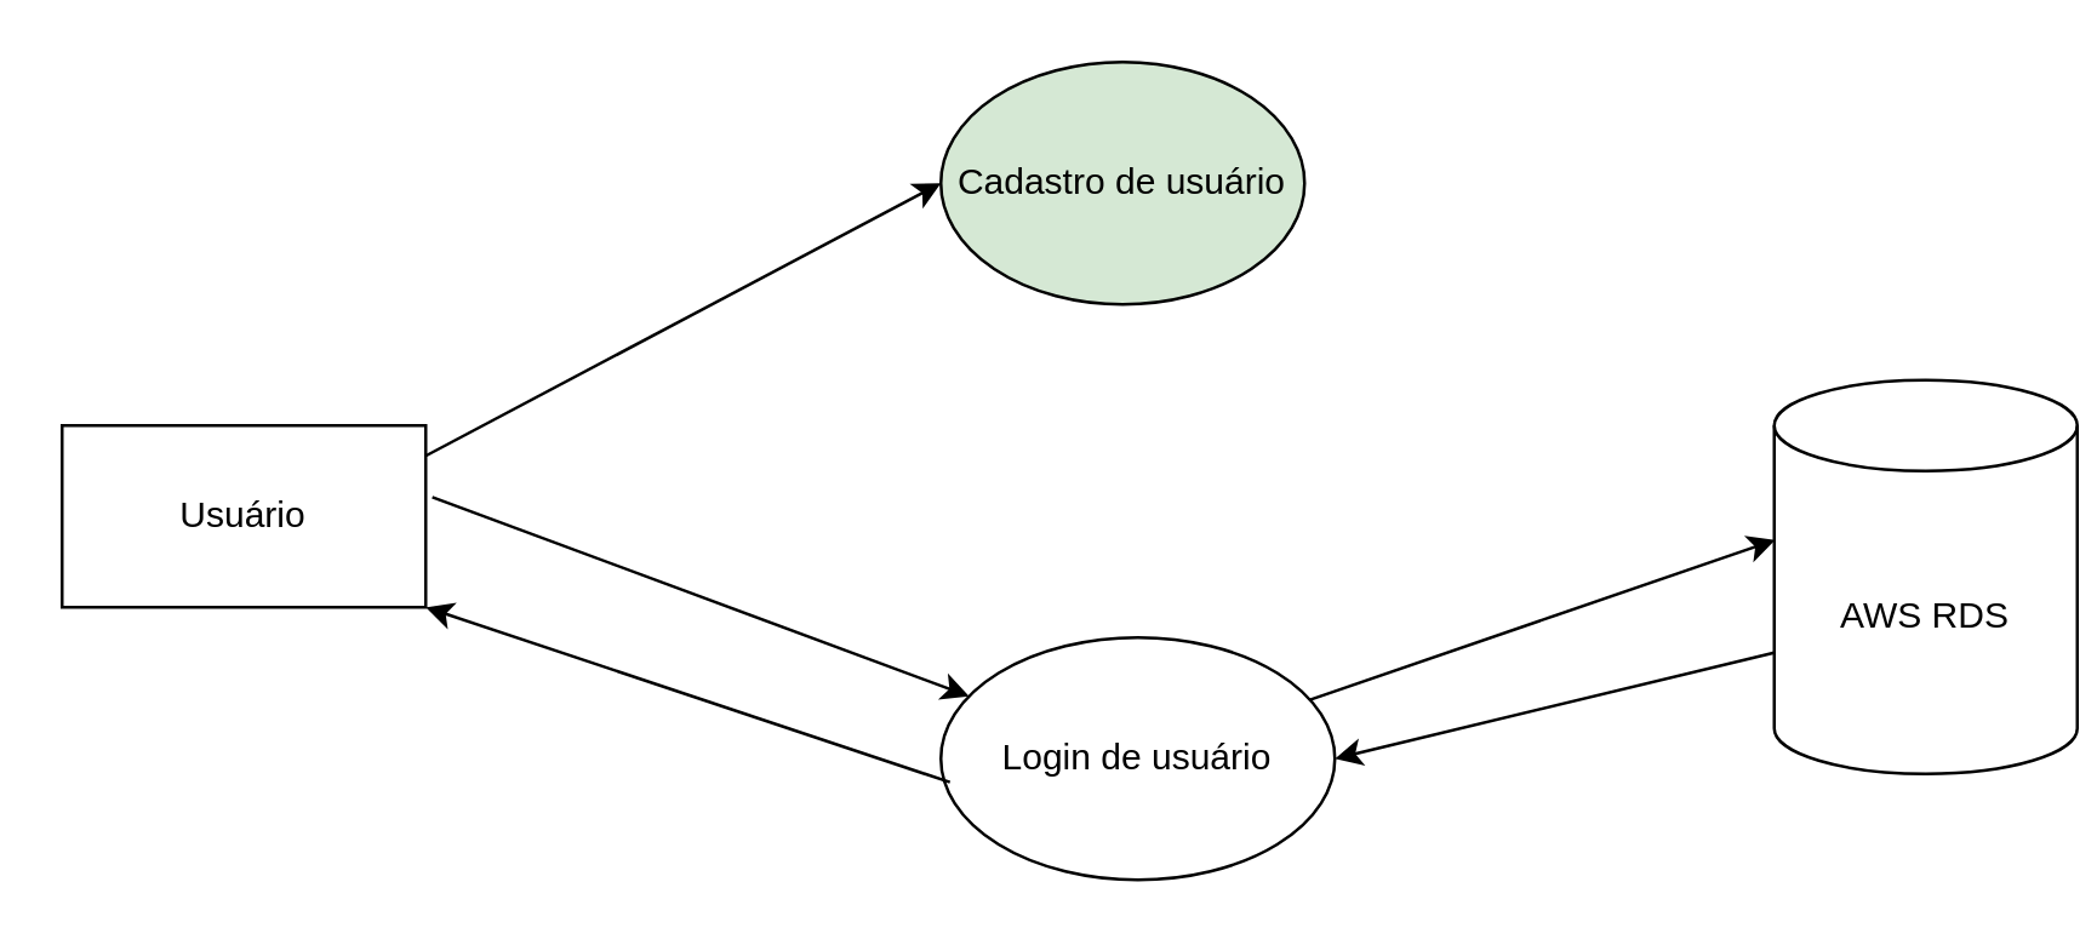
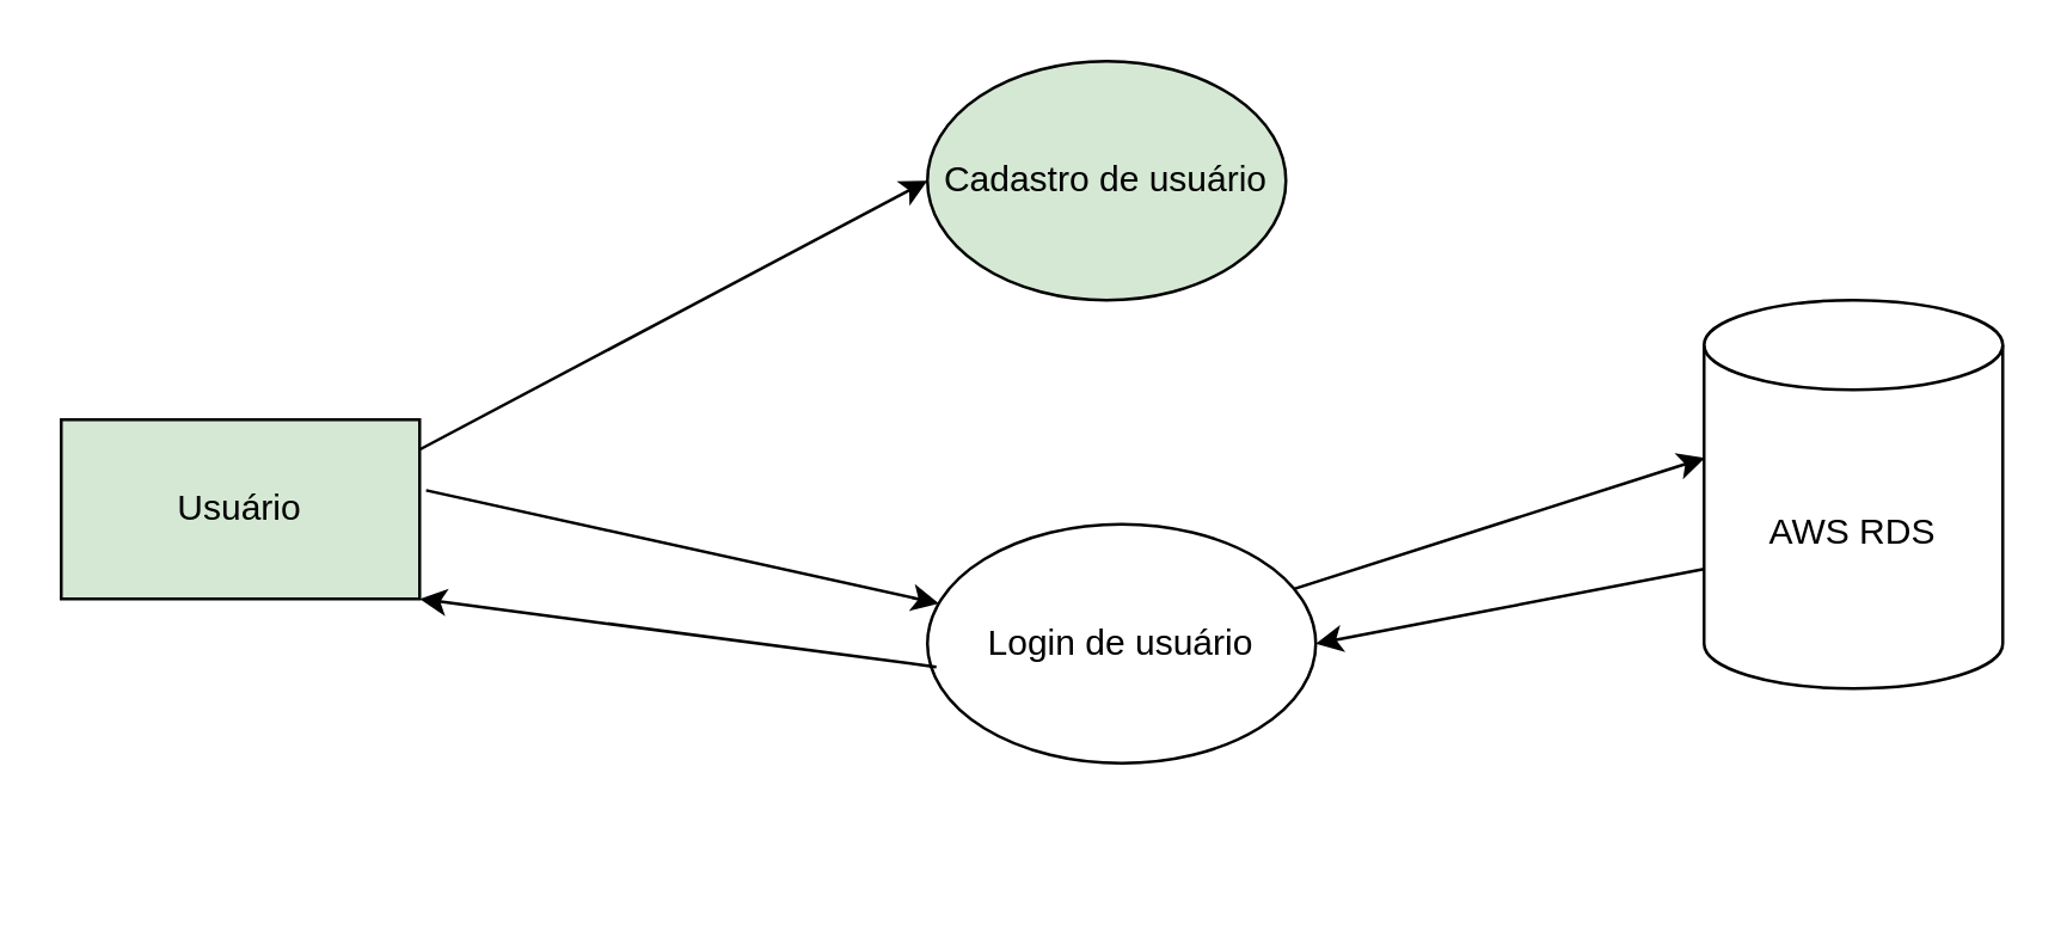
  <mxCell id="0" />
  <mxCell id="1" parent="0" />
- <mxCell id="2" value="AWS RDS" style="shape=cylinder3;whiteSpace=wrap;html=1;boundedLbl=1;backgroundOutline=1;size=15;" vertex="1" parent="1"><mxGeometry x="585" y="125" width="100" height="130" as="geometry" /></mxCell>
- <mxCell id="3" value="Usuário" style="rounded=0;whiteSpace=wrap;html=1;" vertex="1" parent="1"><mxGeometry x="20" y="140" width="120" height="60" as="geometry" /></mxCell>
- <mxCell id="4" value="Login de usuário" style="ellipse;whiteSpace=wrap;html=1;" vertex="1" parent="1"><mxGeometry x="310" y="210" width="130" height="80" as="geometry" /></mxCell>
+ <mxCell id="2" value="AWS RDS" style="shape=cylinder3;whiteSpace=wrap;html=1;boundedLbl=1;backgroundOutline=1;size=15;" vertex="1" parent="1"><mxGeometry x="570" y="100" width="100" height="130" as="geometry" /></mxCell>
+ <mxCell id="3" value="Usuário" style="rounded=0;whiteSpace=wrap;html=1;fillColor=#d5e8d4;" vertex="1" parent="1"><mxGeometry x="20" y="140" width="120" height="60" as="geometry" /></mxCell>
+ <mxCell id="4" value="Login de usuário" style="ellipse;whiteSpace=wrap;html=1;" vertex="1" parent="1"><mxGeometry x="310" y="175" width="130" height="80" as="geometry" /></mxCell>
  <mxCell id="5" value="Cadastro de usuário" style="ellipse;whiteSpace=wrap;html=1;fillColor=#d5e8d4;" vertex="1" parent="1"><mxGeometry x="310" y="20" width="120" height="80" as="geometry" /></mxCell>
  <mxCell id="6" value="" style="endArrow=classic;html=1;rounded=0;entryX=0;entryY=0.5;entryDx=0;entryDy=0;" edge="1" parent="1" target="5"><mxGeometry width="50" height="50" relative="1" as="geometry"><mxPoint x="140" y="150" as="sourcePoint" /><mxPoint x="190" y="100" as="targetPoint" /></mxGeometry></mxCell>
  <mxCell id="7" value="" style="endArrow=classic;html=1;rounded=0;exitX=1.018;exitY=0.394;exitDx=0;exitDy=0;exitPerimeter=0;" edge="1" parent="1" source="3" target="4"><mxGeometry width="50" height="50" relative="1" as="geometry"><mxPoint x="140" y="180" as="sourcePoint" /><mxPoint x="190" y="130" as="targetPoint" /></mxGeometry></mxCell>
  <mxCell id="8" value="" style="endArrow=classic;html=1;rounded=0;entryX=0.003;entryY=0.406;entryDx=0;entryDy=0;entryPerimeter=0;" edge="1" parent="1" source="4" target="2"><mxGeometry width="50" height="50" relative="1" as="geometry"><mxPoint x="460" y="220" as="sourcePoint" /><mxPoint x="510" y="170" as="targetPoint" /></mxGeometry></mxCell>
  <mxCell id="9" value="" style="endArrow=classic;html=1;rounded=0;exitX=0;exitY=0;exitDx=0;exitDy=90;exitPerimeter=0;entryX=1;entryY=0.5;entryDx=0;entryDy=0;" edge="1" parent="1" source="2" target="4"><mxGeometry width="50" height="50" relative="1" as="geometry"><mxPoint x="500" y="300" as="sourcePoint" /><mxPoint x="550" y="250" as="targetPoint" /></mxGeometry></mxCell>
  <mxCell id="10" value="" style="endArrow=classic;html=1;rounded=0;exitX=0.023;exitY=0.597;exitDx=0;exitDy=0;exitPerimeter=0;entryX=1;entryY=1;entryDx=0;entryDy=0;" edge="1" parent="1" source="4" target="3"><mxGeometry width="50" height="50" relative="1" as="geometry"><mxPoint x="150" y="280" as="sourcePoint" /><mxPoint x="200" y="230" as="targetPoint" /></mxGeometry></mxCell>
